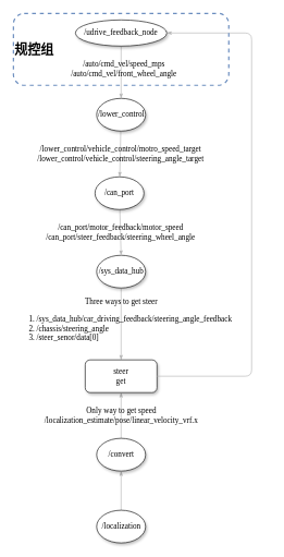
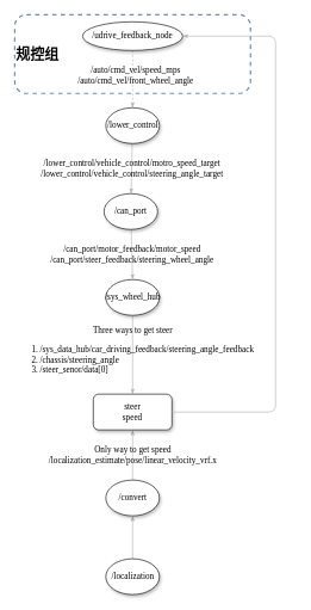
  <mxCell id="0" />
  <mxCell id="1" parent="0" />
  <mxCell id="2" value="&amp;nbsp;" style="edgeStyle=none;rounded=1;html=1;labelBackgroundColor=none;startArrow=none;startFill=0;startSize=5;endArrow=classicThin;endFill=1;endSize=5;jettySize=auto;orthogonalLoop=1;strokeColor=#B3B3B3;strokeWidth=1;fontFamily=Verdana;fontSize=12" parent="1" source="3" target="5" edge="1"><mxGeometry relative="1" as="geometry" /></mxCell>
  <mxCell id="3" value="&lt;span&gt;/localization&lt;/span&gt;" style="ellipse;whiteSpace=wrap;html=1;rounded=0;shadow=1;comic=0;labelBackgroundColor=none;strokeWidth=1;fontFamily=Verdana;fontSize=12;align=center;" parent="1" vertex="1"><mxGeometry x="147.5" y="780" width="75" height="50" as="geometry" /></mxCell>
  <mxCell id="4" value="Only way to get speed&lt;br&gt;/localization_estimate/pose/linear_velocity_vrf.x" style="edgeStyle=none;rounded=1;html=1;labelBackgroundColor=none;startArrow=none;startFill=0;startSize=5;endArrow=classicThin;endFill=1;endSize=5;jettySize=auto;orthogonalLoop=1;strokeColor=#B3B3B3;strokeWidth=1;fontFamily=Verdana;fontSize=12" parent="1" source="5" target="8" edge="1"><mxGeometry relative="1" as="geometry" /></mxCell>
  <mxCell id="5" value="&lt;span&gt;/convert&lt;/span&gt;" style="ellipse;whiteSpace=wrap;html=1;rounded=0;shadow=1;comic=0;labelBackgroundColor=none;strokeWidth=1;fontFamily=Verdana;fontSize=12;align=center;" parent="1" vertex="1"><mxGeometry x="147.5" y="670" width="75" height="50" as="geometry" /></mxCell>
  <mxCell id="6" value="&lt;div style=&quot;&quot;&gt;Three ways to get steer&lt;/div&gt;&lt;ol&gt;&lt;li&gt;/sys_data_hub/car_driving_feedback/steering_angle_feedback&lt;/li&gt;&lt;li style=&quot;text-align: left;&quot;&gt;/chassis/steering_angle&lt;/li&gt;&lt;li style=&quot;text-align: left;&quot;&gt;/steer_senor/data[0]&lt;/li&gt;&lt;/ol&gt;" style="edgeStyle=none;rounded=1;html=1;labelBackgroundColor=none;startArrow=none;startFill=0;startSize=5;endArrow=classicThin;endFill=1;endSize=5;jettySize=auto;orthogonalLoop=1;strokeColor=#B3B3B3;strokeWidth=1;fontFamily=Verdana;fontSize=12" parent="1" source="7" target="8" edge="1"><mxGeometry relative="1" as="geometry" /></mxCell>
- <mxCell id="7" value="&lt;span&gt;/sys_data_hub&lt;/span&gt;" style="ellipse;whiteSpace=wrap;html=1;rounded=0;shadow=1;comic=0;labelBackgroundColor=none;strokeWidth=1;fontFamily=Verdana;fontSize=12;align=center;" parent="1" vertex="1"><mxGeometry x="147.5" y="390" width="75" height="50" as="geometry" /></mxCell>
- <mxCell id="8" value="steer&lt;br&gt;get" style="whiteSpace=wrap;html=1;rounded=1;shadow=1;comic=0;labelBackgroundColor=none;strokeWidth=1;fontFamily=Verdana;fontSize=12;align=center;" parent="1" vertex="1"><mxGeometry x="130" y="550" width="110" height="50" as="geometry" /></mxCell>
- <mxCell id="9" value="/auto/cmd_vel/speed_mps&lt;br&gt;/auto/cmd_vel/front_wheel_angle" style="edgeStyle=none;rounded=1;html=1;labelBackgroundColor=none;startArrow=none;startFill=0;startSize=5;endArrow=classicThin;endFill=1;endSize=5;jettySize=auto;orthogonalLoop=1;strokeColor=#B3B3B3;strokeWidth=1;fontFamily=Verdana;fontSize=12" parent="1" source="10" target="12" edge="1"><mxGeometry x="-0.136" y="4" relative="1" as="geometry"><mxPoint as="offset" /></mxGeometry></mxCell>
+ <mxCell id="7" value="&lt;span&gt;/sys_wheel_hub&lt;/span&gt;" style="ellipse;whiteSpace=wrap;html=1;rounded=0;shadow=1;comic=0;labelBackgroundColor=none;strokeWidth=1;fontFamily=Verdana;fontSize=12;align=center;" parent="1" vertex="1"><mxGeometry x="147.5" y="390" width="75" height="50" as="geometry" /></mxCell>
+ <mxCell id="8" value="steer&lt;br&gt;speed" style="whiteSpace=wrap;html=1;rounded=1;shadow=1;comic=0;labelBackgroundColor=none;strokeWidth=1;fontFamily=Verdana;fontSize=12;align=center;" parent="1" vertex="1"><mxGeometry x="130" y="550" width="110" height="50" as="geometry" /></mxCell>
+ <mxCell id="9" value="/auto/cmd_vel/speed_mps&lt;br&gt;/auto/cmd_vel/front_wheel_angle" style="edgeStyle=none;rounded=1;html=1;labelBackgroundColor=none;startArrow=none;startFill=0;startSize=5;endArrow=classicThin;endFill=1;endSize=5;jettySize=auto;orthogonalLoop=1;strokeColor=#B3B3B3;strokeWidth=1;fontFamily=Verdana;fontSize=12;dashed=1;" parent="1" source="10" target="12" edge="1"><mxGeometry x="-0.136" y="4" relative="1" as="geometry"><mxPoint as="offset" /></mxGeometry></mxCell>
  <mxCell id="10" value="/udrive_feedback_node" style="ellipse;whiteSpace=wrap;html=1;rounded=0;shadow=1;comic=0;labelBackgroundColor=none;strokeWidth=1;fontFamily=Verdana;fontSize=12;align=center;" parent="1" vertex="1"><mxGeometry x="115" y="30" width="140" height="40" as="geometry" /></mxCell>
  <mxCell id="11" value="/lower_control/vehicle_control/motro_speed_target&lt;br&gt;/lower_control/vehicle_control/steering_angle_target" style="edgeStyle=none;rounded=1;html=1;labelBackgroundColor=none;startArrow=none;startFill=0;startSize=5;endArrow=classicThin;endFill=1;endSize=5;jettySize=auto;orthogonalLoop=1;strokeColor=#B3B3B3;strokeWidth=1;fontFamily=Verdana;fontSize=12" parent="1" source="12" target="14" edge="1"><mxGeometry relative="1" as="geometry" /></mxCell>
  <mxCell id="12" value="&lt;span&gt;/lower_control&lt;/span&gt;" style="ellipse;whiteSpace=wrap;html=1;rounded=0;shadow=1;comic=0;labelBackgroundColor=none;strokeWidth=1;fontFamily=Verdana;fontSize=12;align=center;" parent="1" vertex="1"><mxGeometry x="147.5" y="150" width="75" height="50" as="geometry" /></mxCell>
  <mxCell id="13" value="/can_port/motor_feedback/motor_speed&lt;br&gt;/can_port/steer_feedback/steering_wheel_angle" style="edgeStyle=none;rounded=1;html=1;labelBackgroundColor=none;startArrow=none;startFill=0;startSize=5;endArrow=classicThin;endFill=1;endSize=5;jettySize=auto;orthogonalLoop=1;strokeColor=#B3B3B3;strokeWidth=1;fontFamily=Verdana;fontSize=12;entryX=0.5;entryY=0;entryDx=0;entryDy=0;" parent="1" source="14" target="7" edge="1"><mxGeometry relative="1" as="geometry" /></mxCell>
  <mxCell id="14" value="&lt;span&gt;/can_port&lt;/span&gt;" style="ellipse;whiteSpace=wrap;html=1;rounded=0;shadow=1;comic=0;labelBackgroundColor=none;strokeWidth=1;fontFamily=Verdana;fontSize=12;align=center;" parent="1" vertex="1"><mxGeometry x="145" y="270" width="75" height="50" as="geometry" /></mxCell>
  <mxCell id="15" value="&amp;nbsp;" style="edgeStyle=none;rounded=1;html=1;labelBackgroundColor=none;startArrow=none;startFill=0;startSize=5;endArrow=classicThin;endFill=1;endSize=5;jettySize=auto;orthogonalLoop=1;strokeColor=#B3B3B3;strokeWidth=1;fontFamily=Verdana;fontSize=12;exitX=1;exitY=0.5;exitDx=0;exitDy=0;entryX=1;entryY=0.5;entryDx=0;entryDy=0;" edge="1" parent="1" source="8" target="10"><mxGeometry x="0.091" y="-47" relative="1" as="geometry"><mxPoint x="195" y="790" as="sourcePoint" /><mxPoint x="195" y="730" as="targetPoint" /><Array as="points"><mxPoint x="385" y="575" /><mxPoint x="385" y="50" /></Array><mxPoint as="offset" /></mxGeometry></mxCell>
  <mxCell id="16" value="&lt;font style=&quot;font-size: 20px;&quot;&gt;&lt;b&gt;规控组&lt;/b&gt;&lt;/font&gt;" style="rounded=1;whiteSpace=wrap;html=1;fillColor=none;dashed=1;strokeWidth=2;align=left;strokeColor=#6c8ebf;gradientColor=none;" vertex="1" parent="1"><mxGeometry x="20" y="20" width="330" height="110" as="geometry" /></mxCell>
